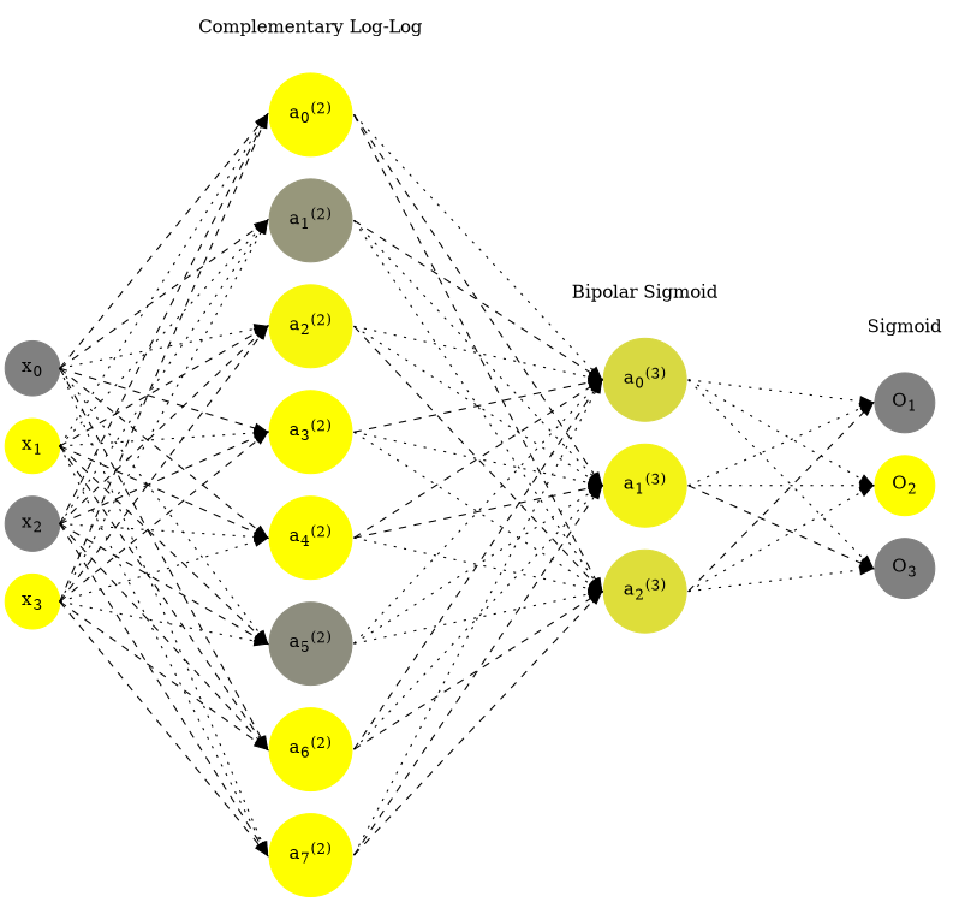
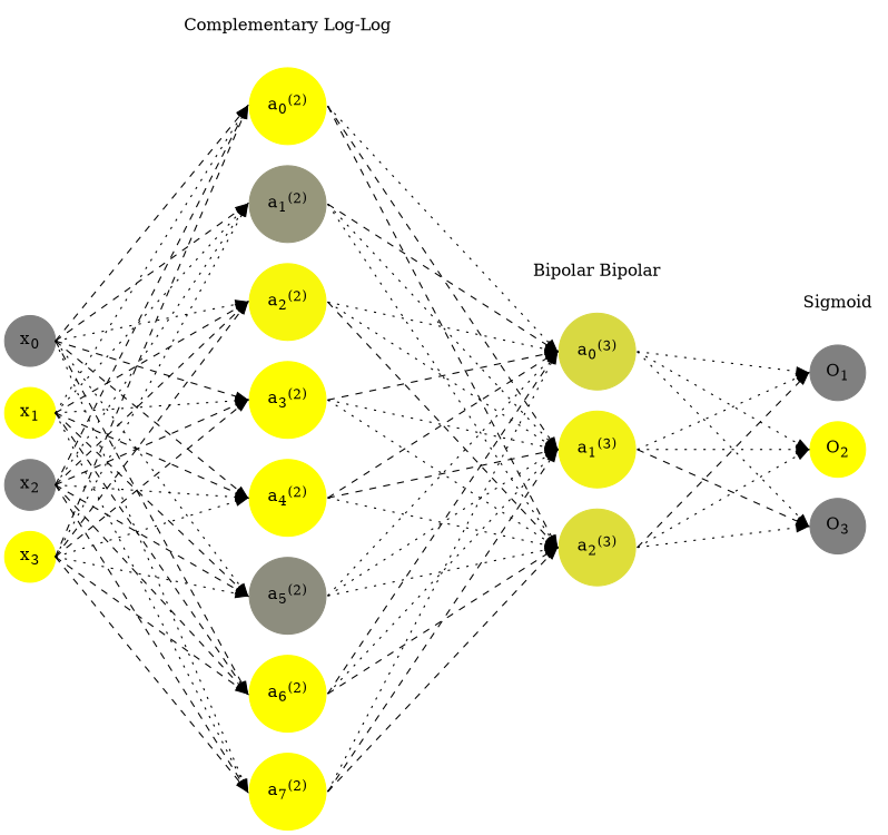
  digraph {
    rankdir=LR
    ranksep=1.4
    splines=false
    node [color="0.1667, 0.0, 0.5" fillcolor="0.1667, 0.0, 0.5" shape=circle style=filled]
    edge [headport=w style=dashed tailport=e]
    n1 [label=<x<sub>0</sub>>]
    n2 [color="0.1667, 1.0, 1.0" fillcolor="0.1667, 1.0, 1.0" label=<x<sub>1</sub>>]
    n3 [label=<x<sub>2</sub>>]
    n4 [color="0.1667, 1.0, 1.0" fillcolor="0.1667, 1.0, 1.0" label=<x<sub>3</sub>>]
    n5 [color="0.1667, 0.995310, 0.997655" fillcolor="0.1667, 0.995310, 0.997655" label=<a<sub>0</sub><sup>(2)</sup>>]
    n6 [color="0.1667, 0.183856, 0.591928" fillcolor="0.1667, 0.183856, 0.591928" label=<a<sub>1</sub><sup>(2)</sup>>]
    n7 [color="0.1667, 0.949669, 0.974835" fillcolor="0.1667, 0.949669, 0.974835" label=<a<sub>2</sub><sup>(2)</sup>>]
    n8 [color="0.1667, 0.992715, 0.996358" fillcolor="0.1667, 0.992715, 0.996358" label=<a<sub>3</sub><sup>(2)</sup>>]
    n9 [color="0.1667, 0.996770, 0.998385" fillcolor="0.1667, 0.996770, 0.998385" label=<a<sub>4</sub><sup>(2)</sup>>]
    n10 [color="0.1667, 0.101627, 0.550814" fillcolor="0.1667, 0.101627, 0.550814" label=<a<sub>5</sub><sup>(2)</sup>>]
    n11 [color="0.1667, 0.999991, 0.999995" fillcolor="0.1667, 0.999991, 0.999995" label=<a<sub>6</sub><sup>(2)</sup>>]
    n12 [color="0.1667, 1.000000, 1.000000" fillcolor="0.1667, 1.000000, 1.000000" label=<a<sub>7</sub><sup>(2)</sup>>]
    n13 [color="0.1667, 0.695464, 0.847732" fillcolor="0.1667, 0.695464, 0.847732" label=<a<sub>0</sub><sup>(3)</sup>>]
    n14 [color="0.1667, 0.908113, 0.954057" fillcolor="0.1667, 0.908113, 0.954057" label=<a<sub>1</sub><sup>(3)</sup>>]
    n15 [color="0.1667, 0.736342, 0.868171" fillcolor="0.1667, 0.736342, 0.868171" label=<a<sub>2</sub><sup>(3)</sup>>]
    n16 [label=<O<sub>1</sub>>]
    n17 [color="0.1667, 1.0, 1.0" fillcolor="0.1667, 1.0, 1.0" label=<O<sub>2</sub>>]
    n18 [label=<O<sub>3</sub>>]
    n19 [label="Complementary Log-Log" shape=plaintext color=brown fillcolor="" style=""]
-   n20 [label="Bipolar Sigmoid" shape=plaintext color=purple fillcolor="" style=""]
+   n20 [label="Bipolar Bipolar" shape=plaintext color=purple fillcolor="" style=""]
    n21 [label=Sigmoid shape=plaintext color=brown fillcolor="" style=""]
    subgraph sub_1 {
      n1
    }
    subgraph sub_2 {
      n2
    }
    subgraph sub_3 {
      n3
    }
    subgraph sub_4 {
      n4
    }
    subgraph sub_5 {
      n5
    }
    subgraph sub_6 {
      n6
    }
    subgraph sub_7 {
      n7
    }
    subgraph sub_8 {
      n8
    }
    subgraph sub_9 {
      n9
    }
    subgraph sub_10 {
      n10
    }
    subgraph sub_11 {
      n11
    }
    subgraph sub_12 {
      n12
    }
    subgraph sub_13 {
      n13
    }
    subgraph sub_14 {
      n14
    }
    subgraph sub_15 {
      n15
    }
    subgraph sub_16 {
      n16
    }
    subgraph sub_17 {
      n17
    }
    subgraph sub_18 {
      n18
    }
    subgraph sub_19 {
      rank=same
      n1
      n2
      n3
      n4
    }
    subgraph sub_20 {
      rank=same
      n5
      n6
      n7
      n8
      n9
      n10
      n11
      n12
    }
    subgraph sub_21 {
      rank=same
      n13
      n14
      n15
    }
    subgraph sub_22 {
      rank=same
      n16
      n17
      n18
    }
    subgraph sub_23 {
      rank=same
      n5
      n19
    }
    subgraph sub_24 {
      rank=same
      n13
      n20
    }
    subgraph sub_25 {
      rank=same
      n16
      n21
    }
    n1 -> n2 [style=invis]
    n1 -> n5
    n1 -> n6
    n1 -> n7 [style=dotted]
    n1 -> n8
    n1 -> n9
    n1 -> n10 [style=dotted]
    n1 -> n11
    n1 -> n12 [style=dotted]
    n2 -> n3 [style=invis]
    n2 -> n5 [style=dotted]
    n2 -> n6 [style=dotted]
    n2 -> n7
    n2 -> n8 [style=dotted]
    n2 -> n9
    n2 -> n10
    n2 -> n11
    n2 -> n12 [style=dotted]
    n3 -> n4 [style=invis]
    n3 -> n5
    n3 -> n6 [style=dotted]
    n3 -> n7
    n3 -> n8
    n3 -> n9 [style=dotted]
    n3 -> n10
    n3 -> n11
    n3 -> n12
    n4 -> n5
    n4 -> n6 [style=dotted]
    n4 -> n7
    n4 -> n8
    n4 -> n9 [style=dotted]
    n4 -> n10 [style=dotted]
    n4 -> n11
    n4 -> n12
    n5 -> n6 [style=invis]
    n5 -> n13 [style=dotted]
    n5 -> n14
    n5 -> n15
    n6 -> n7 [style=invis]
    n6 -> n13
    n6 -> n14 [style=dotted]
    n6 -> n15 [style=dotted]
    n7 -> n8 [style=invis]
    n7 -> n13 [style=dotted]
    n7 -> n14 [style=dotted]
    n7 -> n15
    n8 -> n9 [style=invis]
    n8 -> n13
    n8 -> n14 [style=dotted]
    n8 -> n15 [style=dotted]
    n9 -> n10 [style=invis]
    n9 -> n13
    n9 -> n14
    n9 -> n15 [style=dotted]
    n10 -> n11 [style=invis]
    n10 -> n13 [style=dotted]
    n10 -> n14 [style=dotted]
    n10 -> n15 [style=dotted]
    n11 -> n12 [style=invis]
    n11 -> n13
    n11 -> n14 [style=dotted]
    n11 -> n15
    n12 -> n13 [style=dotted]
    n12 -> n14
    n12 -> n15
    n13 -> n14 [style=invis]
    n13 -> n16 [style=dotted]
    n13 -> n17 [style=dotted]
    n13 -> n18 [style=dotted]
    n14 -> n15 [style=invis]
    n14 -> n16 [style=dotted]
    n14 -> n17 [style=dotted]
    n14 -> n18
    n15 -> n16
    n15 -> n17 [style=dotted]
    n15 -> n18 [style=dotted]
    n16 -> n17 [style=invis]
    n17 -> n18 [style=invis]
    n19 -> n5 [style=invis]
    n20 -> n13 [style=invis]
    n21 -> n16 [style=invis]
  }
